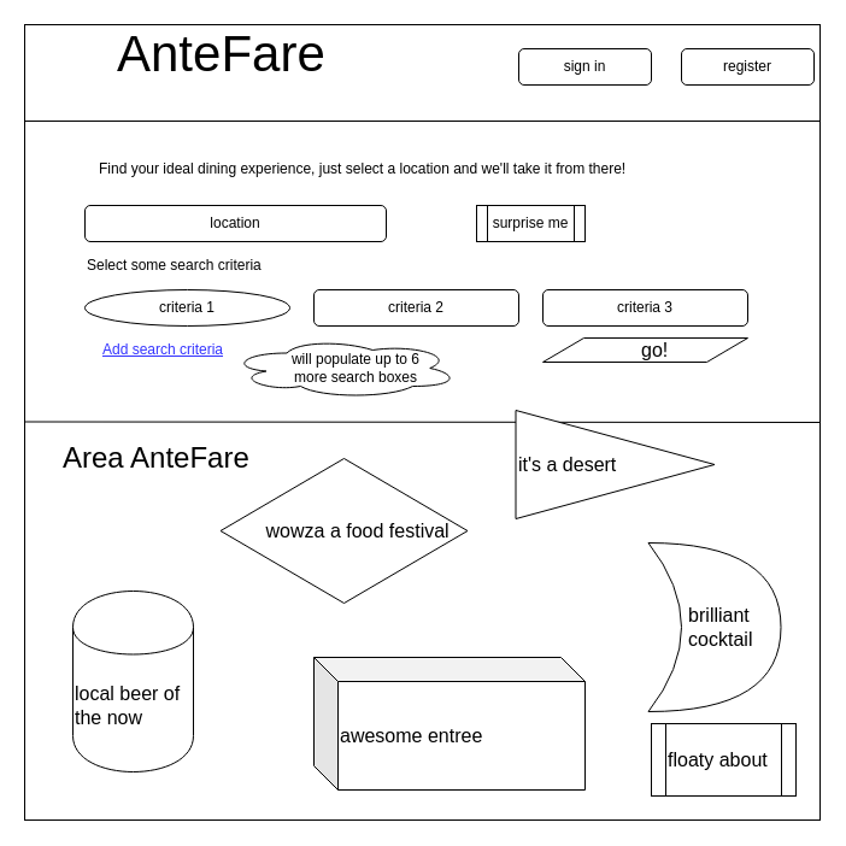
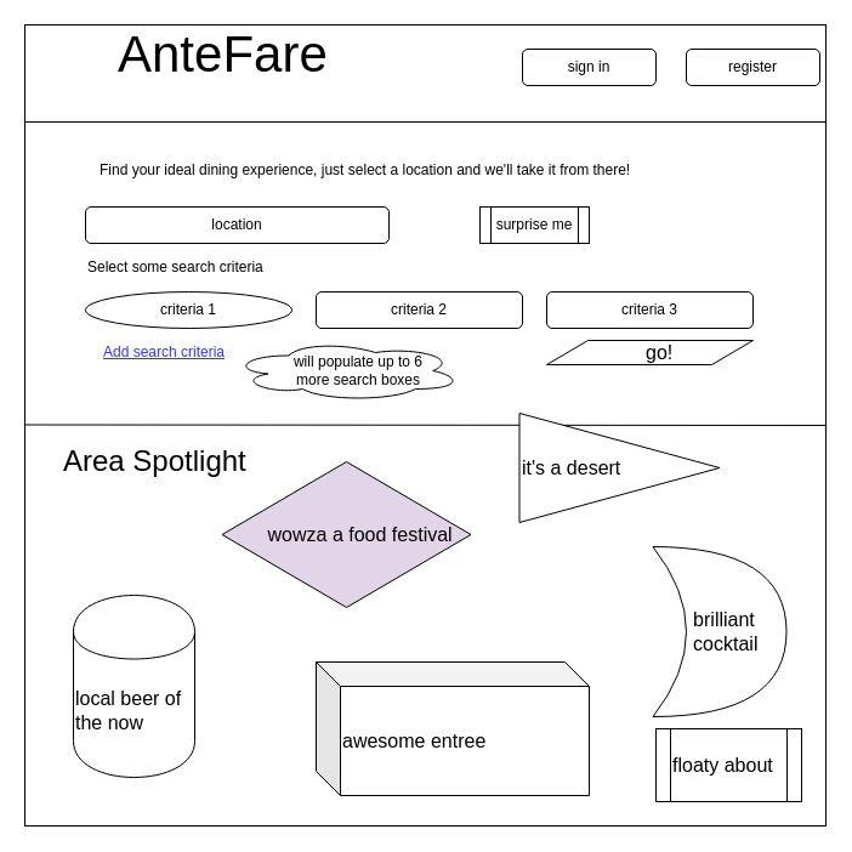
  <mxCell id="0" />
  <mxCell id="1" parent="0" />
  <mxCell id="2" value="" style="whiteSpace=wrap;html=1;aspect=fixed;" vertex="1" parent="1"><mxGeometry x="20" y="20" width="660" height="660" as="geometry" /></mxCell>
  <mxCell id="3" value="" style="rounded=0;whiteSpace=wrap;html=1;" vertex="1" parent="1"><mxGeometry x="20" y="20" width="660" height="80" as="geometry" /></mxCell>
  <mxCell id="4" value="location" style="rounded=1;whiteSpace=wrap;html=1;" vertex="1" parent="1"><mxGeometry x="70" y="170" width="250" height="30" as="geometry" /></mxCell>
  <mxCell id="5" value="criteria 1" style="ellipse;whiteSpace=wrap;html=1;" vertex="1" parent="1"><mxGeometry x="70" y="240" width="170" height="30" as="geometry" /></mxCell>
  <mxCell id="6" value="criteria 2" style="rounded=1;whiteSpace=wrap;html=1;" vertex="1" parent="1"><mxGeometry x="260" y="240" width="170" height="30" as="geometry" /></mxCell>
  <mxCell id="7" value="criteria 3" style="rounded=1;whiteSpace=wrap;html=1;" vertex="1" parent="1"><mxGeometry x="450" y="240" width="170" height="30" as="geometry" /></mxCell>
  <mxCell id="8" value="surprise me" style="shape=process;whiteSpace=wrap;html=1;backgroundOutline=1;" vertex="1" parent="1"><mxGeometry x="395" y="170" width="90" height="30" as="geometry" /></mxCell>
  <mxCell id="9" value="" style="endArrow=none;html=1;exitX=1;exitY=0.5;exitDx=0;exitDy=0;" edge="1" parent="1" source="2"><mxGeometry width="50" height="50" relative="1" as="geometry"><mxPoint x="660" y="349.5" as="sourcePoint" /><mxPoint x="20" y="349.5" as="targetPoint" /></mxGeometry></mxCell>
  <mxCell id="10" value="&lt;font style=&quot;font-size: 42px&quot;&gt;AnteFare&lt;/font&gt;" style="text;html=1;strokeColor=none;fillColor=none;align=left;verticalAlign=middle;whiteSpace=wrap;rounded=0;" vertex="1" parent="1"><mxGeometry x="95" y="25" width="200" height="40" as="geometry" /></mxCell>
  <mxCell id="11" value="sign in" style="rounded=1;whiteSpace=wrap;html=1;" vertex="1" parent="1"><mxGeometry x="430" y="40" width="110" height="30" as="geometry" /></mxCell>
  <mxCell id="12" value="register" style="rounded=1;whiteSpace=wrap;html=1;" vertex="1" parent="1"><mxGeometry x="565" y="40" width="110" height="30" as="geometry" /></mxCell>
  <mxCell id="13" value="Find your ideal dining experience, just select a location and we'll take it from there!&amp;nbsp;" style="text;html=1;strokeColor=none;fillColor=none;align=left;verticalAlign=middle;whiteSpace=wrap;rounded=0;" vertex="1" parent="1"><mxGeometry x="80" y="130" width="470" height="20" as="geometry" /></mxCell>
  <mxCell id="14" value="Select some search criteria" style="text;html=1;strokeColor=none;fillColor=none;align=left;verticalAlign=middle;whiteSpace=wrap;rounded=0;" vertex="1" parent="1"><mxGeometry x="70" y="210" width="240" height="20" as="geometry" /></mxCell>
  <mxCell id="15" value="Add search criteria" style="text;html=1;strokeColor=none;fillColor=none;align=center;verticalAlign=middle;whiteSpace=wrap;rounded=0;fontColor=#3333FF;fontStyle=4" vertex="1" parent="1"><mxGeometry x="70" y="280" width="130" height="20" as="geometry" /></mxCell>
  <mxCell id="16" value="" style="ellipse;shape=cloud;whiteSpace=wrap;html=1;fontColor=#3333FF;align=left;" vertex="1" parent="1"><mxGeometry x="190" y="280" width="190" height="50" as="geometry" /></mxCell>
  <mxCell id="17" value="&lt;font color=&quot;#000000&quot;&gt;will populate up to 6 more search boxes&lt;/font&gt;" style="text;html=1;strokeColor=none;fillColor=none;align=center;verticalAlign=middle;whiteSpace=wrap;rounded=0;fontColor=#3333FF;" vertex="1" parent="1"><mxGeometry x="230" y="295" width="130" height="20" as="geometry" /></mxCell>
- <mxCell id="18" value="&lt;font style=&quot;font-size: 24px&quot;&gt;Area AnteFare&lt;/font&gt;" style="text;html=1;strokeColor=none;fillColor=none;align=left;verticalAlign=middle;whiteSpace=wrap;rounded=0;fontColor=#000000;fontSize=16;" vertex="1" parent="1"><mxGeometry x="50" y="360" width="230" height="40" as="geometry" /></mxCell>
+ <mxCell id="18" value="&lt;font style=&quot;font-size: 24px&quot;&gt;Area Spotlight&lt;/font&gt;" style="text;html=1;strokeColor=none;fillColor=none;align=left;verticalAlign=middle;whiteSpace=wrap;rounded=0;fontColor=#000000;fontSize=16;" vertex="1" parent="1"><mxGeometry x="50" y="360" width="230" height="40" as="geometry" /></mxCell>
  <mxCell id="19" value="local beer of the now" style="shape=cylinder;whiteSpace=wrap;html=1;boundedLbl=1;backgroundOutline=1;fontSize=16;fontColor=#000000;align=left;" vertex="1" parent="1"><mxGeometry x="60" y="490" width="100" height="150" as="geometry" /></mxCell>
  <mxCell id="20" value="it's a desert" style="triangle;whiteSpace=wrap;html=1;fontSize=16;fontColor=#000000;align=left;" vertex="1" parent="1"><mxGeometry x="427.5" y="340" width="165" height="90" as="geometry" /></mxCell>
- <mxCell id="21" value="&amp;nbsp; &amp;nbsp; &amp;nbsp; &amp;nbsp; wowza a food festival" style="rhombus;whiteSpace=wrap;html=1;fontSize=16;fontColor=#000000;align=left;" vertex="1" parent="1"><mxGeometry x="182.5" y="380" width="205" height="120" as="geometry" /></mxCell>
+ <mxCell id="21" value="&amp;nbsp; &amp;nbsp; &amp;nbsp; &amp;nbsp; wowza a food festival" style="rhombus;whiteSpace=wrap;html=1;fontSize=16;fontColor=#000000;align=left;fillColor=#e1d5e7;" vertex="1" parent="1"><mxGeometry x="182.5" y="380" width="205" height="120" as="geometry" /></mxCell>
  <mxCell id="22" value="awesome entree" style="shape=cube;whiteSpace=wrap;html=1;boundedLbl=1;backgroundOutline=1;darkOpacity=0.05;darkOpacity2=0.1;fontSize=16;fontColor=#000000;align=left;" vertex="1" parent="1"><mxGeometry x="260" y="545" width="225" height="110" as="geometry" /></mxCell>
  <mxCell id="23" value="&amp;nbsp; &amp;nbsp; &amp;nbsp; &amp;nbsp;brilliant&amp;nbsp; &amp;nbsp; &amp;nbsp; &amp;nbsp; &amp;nbsp; &amp;nbsp; &amp;nbsp;cocktail" style="shape=xor;whiteSpace=wrap;html=1;fontSize=16;fontColor=#000000;align=left;" vertex="1" parent="1"><mxGeometry x="537.5" y="450" width="110" height="140" as="geometry" /></mxCell>
  <mxCell id="24" value="&amp;nbsp; &amp;nbsp; &amp;nbsp; &amp;nbsp; &amp;nbsp; &amp;nbsp; &amp;nbsp; &amp;nbsp; &amp;nbsp; go!" style="shape=parallelogram;perimeter=parallelogramPerimeter;whiteSpace=wrap;html=1;fontSize=16;fontColor=#000000;align=left;" vertex="1" parent="1"><mxGeometry x="450" y="280" width="170" height="20" as="geometry" /></mxCell>
  <mxCell id="25" value="floaty about" style="shape=process;whiteSpace=wrap;html=1;backgroundOutline=1;fontSize=16;fontColor=#000000;align=left;" vertex="1" parent="1"><mxGeometry x="540" y="600" width="120" height="60" as="geometry" /></mxCell>
